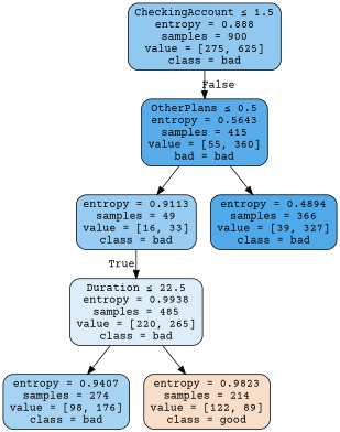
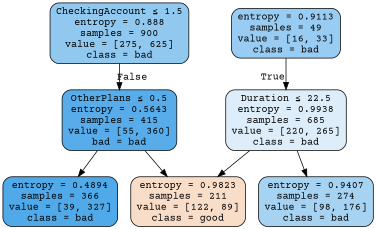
  digraph {
    fontname="Courier Prime"
    node [color=black fontname="Courier Prime" shape=box style="filled, rounded"]
    edge [fontname="Courier Prime"]
    n1 [fillcolor="#399de58f" label=<CheckingAccount &le; 1.5<br/>entropy = 0.888<br/>samples = 900<br/>value = [275, 625]<br/>class = bad>]
    n2 [fillcolor="#399de5d8" label=<OtherPlans &le; 0.5<br/>entropy = 0.5643<br/>samples = 415<br/>value = [55, 360]<br/>bad = bad>]
-   n3 [fillcolor="#399de52b" label=<Duration &le; 22.5<br/>entropy = 0.9938<br/>samples = 485<br/>value = [220, 265]<br/>class = bad>]
+   n3 [fillcolor="#399de52b" label=<Duration &le; 22.5<br/>entropy = 0.9938<br/>samples = 685<br/>value = [220, 265]<br/>class = bad>]
    n4 [fillcolor="#399de571" label=<entropy = 0.9407<br/>samples = 274<br/>value = [98, 176]<br/>class = bad>]
-   n5 [fillcolor="#e5813945" label=<entropy = 0.9823<br/>samples = 214<br/>value = [122, 89]<br/>class = good>]
+   n5 [fillcolor="#e5813945" label=<entropy = 0.9823<br/>samples = 211<br/>value = [122, 89]<br/>class = good>]
    n6 [fillcolor="#399de583" label=<entropy = 0.9113<br/>samples = 49<br/>value = [16, 33]<br/>class = bad>]
    n7 [fillcolor="#399de5e1" label=<entropy = 0.4894<br/>samples = 366<br/>value = [39, 327]<br/>class = bad>]
    n1 -> n2 [headlabel=False labelangle=-45 labeldistance=2.5]
-   n2 -> n6
+   n2 -> n5
    n2 -> n7
    n3 -> n4
    n3 -> n5
    n6 -> n3 [headlabel=True labelangle=45 labeldistance=2.5]
  }
